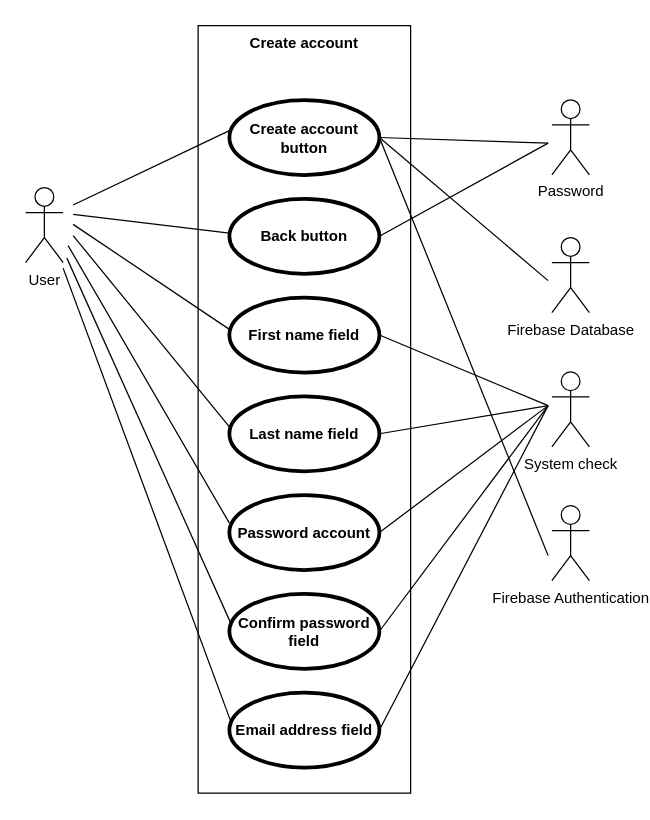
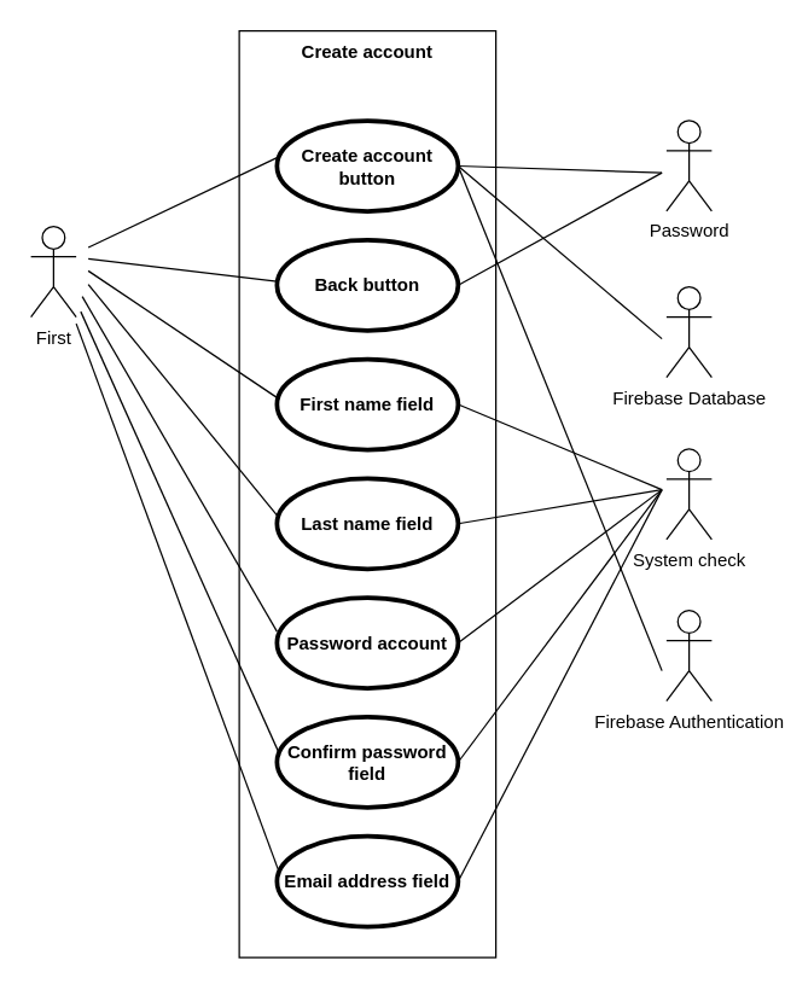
  <mxCell id="0" />
  <mxCell id="1" parent="0" />
- <mxCell id="2" value="User" style="shape=umlActor;verticalLabelPosition=bottom;labelBackgroundColor=#ffffff;verticalAlign=top;html=1;outlineConnect=0;" vertex="1" parent="1"><mxGeometry x="20" y="149.5" width="30" height="60" as="geometry" /></mxCell>
+ <mxCell id="2" value="First" style="shape=umlActor;verticalLabelPosition=bottom;labelBackgroundColor=#ffffff;verticalAlign=top;html=1;outlineConnect=0;" vertex="1" parent="1"><mxGeometry x="20" y="149.5" width="30" height="60" as="geometry" /></mxCell>
  <mxCell id="3" value="Create account" style="shape=rect;html=1;verticalAlign=top;fontStyle=1;whiteSpace=wrap;align=center;" vertex="1" parent="1"><mxGeometry x="158" y="20" width="170" height="614" as="geometry" /></mxCell>
  <mxCell id="4" value="Create account button" style="shape=ellipse;html=1;strokeWidth=3;fontStyle=1;whiteSpace=wrap;align=center;perimeter=ellipsePerimeter;" vertex="1" parent="1"><mxGeometry x="183" y="79.5" width="120" height="60" as="geometry" /></mxCell>
  <mxCell id="5" value="Back button" style="shape=ellipse;html=1;strokeWidth=3;fontStyle=1;whiteSpace=wrap;align=center;perimeter=ellipsePerimeter;" vertex="1" parent="1"><mxGeometry x="183" y="158.5" width="120" height="60" as="geometry" /></mxCell>
  <mxCell id="6" value="First name field" style="shape=ellipse;html=1;strokeWidth=3;fontStyle=1;whiteSpace=wrap;align=center;perimeter=ellipsePerimeter;" vertex="1" parent="1"><mxGeometry x="183" y="237.5" width="120" height="60" as="geometry" /></mxCell>
  <mxCell id="7" value="" style="edgeStyle=none;html=1;endArrow=none;verticalAlign=bottom;entryX=0;entryY=0.5;entryDx=0;entryDy=0;" edge="1" parent="1"><mxGeometry width="160" relative="1" as="geometry"><mxPoint x="58" y="163.5" as="sourcePoint" /><mxPoint x="183" y="104" as="targetPoint" /></mxGeometry></mxCell>
  <mxCell id="8" value="" style="edgeStyle=none;html=1;endArrow=none;verticalAlign=bottom;entryX=0;entryY=0.5;entryDx=0;entryDy=0;" edge="1" parent="1"><mxGeometry width="160" relative="1" as="geometry"><mxPoint x="58" y="171" as="sourcePoint" /><mxPoint x="183" y="186" as="targetPoint" /></mxGeometry></mxCell>
  <mxCell id="9" value="" style="edgeStyle=none;html=1;endArrow=none;verticalAlign=bottom;entryX=0;entryY=0.5;entryDx=0;entryDy=0;" edge="1" parent="1"><mxGeometry width="160" relative="1" as="geometry"><mxPoint x="58" y="179" as="sourcePoint" /><mxPoint x="183" y="263" as="targetPoint" /></mxGeometry></mxCell>
  <mxCell id="10" value="Password" style="shape=umlActor;verticalLabelPosition=bottom;labelBackgroundColor=#ffffff;verticalAlign=top;html=1;outlineConnect=0;" vertex="1" parent="1"><mxGeometry x="441" y="79.3" width="30" height="60" as="geometry" /></mxCell>
  <mxCell id="11" value="Last name field" style="shape=ellipse;html=1;strokeWidth=3;fontStyle=1;whiteSpace=wrap;align=center;perimeter=ellipsePerimeter;" vertex="1" parent="1"><mxGeometry x="183" y="316.5" width="120" height="60" as="geometry" /></mxCell>
  <mxCell id="12" value="Password account" style="shape=ellipse;html=1;strokeWidth=3;fontStyle=1;whiteSpace=wrap;align=center;perimeter=ellipsePerimeter;" vertex="1" parent="1"><mxGeometry x="183" y="395.5" width="120" height="60" as="geometry" /></mxCell>
  <mxCell id="13" value="Confirm password field" style="shape=ellipse;html=1;strokeWidth=3;fontStyle=1;whiteSpace=wrap;align=center;perimeter=ellipsePerimeter;" vertex="1" parent="1"><mxGeometry x="183" y="474.5" width="120" height="60" as="geometry" /></mxCell>
  <mxCell id="14" value="Email address field" style="shape=ellipse;html=1;strokeWidth=3;fontStyle=1;whiteSpace=wrap;align=center;perimeter=ellipsePerimeter;" vertex="1" parent="1"><mxGeometry x="183" y="553.5" width="120" height="60" as="geometry" /></mxCell>
  <mxCell id="15" value="" style="edgeStyle=none;html=1;endArrow=none;verticalAlign=bottom;entryX=0;entryY=0.5;entryDx=0;entryDy=0;" edge="1" parent="1"><mxGeometry width="160" relative="1" as="geometry"><mxPoint x="58" y="188" as="sourcePoint" /><mxPoint x="183" y="341" as="targetPoint" /></mxGeometry></mxCell>
  <mxCell id="16" value="" style="edgeStyle=none;html=1;endArrow=none;verticalAlign=bottom;entryX=0;entryY=0.5;entryDx=0;entryDy=0;" edge="1" parent="1"><mxGeometry width="160" relative="1" as="geometry"><mxPoint x="54" y="196" as="sourcePoint" /><mxPoint x="183" y="418" as="targetPoint" /></mxGeometry></mxCell>
  <mxCell id="17" value="" style="edgeStyle=none;html=1;endArrow=none;verticalAlign=bottom;entryX=0;entryY=0.5;entryDx=0;entryDy=0;" edge="1" parent="1"><mxGeometry width="160" relative="1" as="geometry"><mxPoint x="53" y="206" as="sourcePoint" /><mxPoint x="185" y="500" as="targetPoint" /></mxGeometry></mxCell>
  <mxCell id="18" value="" style="edgeStyle=none;html=1;endArrow=none;verticalAlign=bottom;entryX=0;entryY=0.5;entryDx=0;entryDy=0;" edge="1" parent="1"><mxGeometry width="160" relative="1" as="geometry"><mxPoint x="50" y="214" as="sourcePoint" /><mxPoint x="185" y="579" as="targetPoint" /></mxGeometry></mxCell>
  <mxCell id="19" value="Firebase Authentication" style="shape=umlActor;verticalLabelPosition=bottom;labelBackgroundColor=#ffffff;verticalAlign=top;html=1;outlineConnect=0;" vertex="1" parent="1"><mxGeometry x="441" y="404" width="30" height="60" as="geometry" /></mxCell>
  <mxCell id="20" value="Firebase Database" style="shape=umlActor;verticalLabelPosition=bottom;labelBackgroundColor=#ffffff;verticalAlign=top;html=1;outlineConnect=0;" vertex="1" parent="1"><mxGeometry x="441" y="189.5" width="30" height="60" as="geometry" /></mxCell>
  <mxCell id="21" value="" style="edgeStyle=none;html=1;endArrow=none;verticalAlign=bottom;entryX=1;entryY=0.5;entryDx=0;entryDy=0;" edge="1" parent="1" target="4"><mxGeometry width="160" relative="1" as="geometry"><mxPoint x="438" y="444" as="sourcePoint" /><mxPoint x="538" y="244" as="targetPoint" /></mxGeometry></mxCell>
  <mxCell id="22" value="" style="edgeStyle=none;html=1;endArrow=none;verticalAlign=bottom;exitX=1;exitY=0.5;exitDx=0;exitDy=0;" edge="1" parent="1" source="4"><mxGeometry width="160" relative="1" as="geometry"><mxPoint x="338" y="144" as="sourcePoint" /><mxPoint x="438" y="224" as="targetPoint" /></mxGeometry></mxCell>
  <mxCell id="23" value="" style="edgeStyle=none;html=1;endArrow=none;verticalAlign=bottom;exitX=1;exitY=0.5;exitDx=0;exitDy=0;" edge="1" parent="1" source="4"><mxGeometry width="160" relative="1" as="geometry"><mxPoint x="348" y="144" as="sourcePoint" /><mxPoint x="438" y="114" as="targetPoint" /></mxGeometry></mxCell>
  <mxCell id="24" value="" style="edgeStyle=none;html=1;endArrow=none;verticalAlign=bottom;exitX=1;exitY=0.5;exitDx=0;exitDy=0;" edge="1" parent="1" source="5"><mxGeometry width="160" relative="1" as="geometry"><mxPoint x="448" y="184" as="sourcePoint" /><mxPoint x="438" y="114" as="targetPoint" /></mxGeometry></mxCell>
  <mxCell id="25" value="System check" style="shape=umlActor;verticalLabelPosition=bottom;labelBackgroundColor=#ffffff;verticalAlign=top;html=1;outlineConnect=0;" vertex="1" parent="1"><mxGeometry x="441" y="297" width="30" height="60" as="geometry" /></mxCell>
  <mxCell id="26" value="" style="edgeStyle=none;html=1;endArrow=none;verticalAlign=bottom;exitX=1;exitY=0.5;exitDx=0;exitDy=0;" edge="1" parent="1" source="6"><mxGeometry width="160" relative="1" as="geometry"><mxPoint x="418" y="294" as="sourcePoint" /><mxPoint x="438" y="324" as="targetPoint" /></mxGeometry></mxCell>
  <mxCell id="27" value="" style="edgeStyle=none;html=1;endArrow=none;verticalAlign=bottom;exitX=1;exitY=0.5;exitDx=0;exitDy=0;" edge="1" parent="1" source="11"><mxGeometry width="160" relative="1" as="geometry"><mxPoint x="368" y="364" as="sourcePoint" /><mxPoint x="438" y="324" as="targetPoint" /></mxGeometry></mxCell>
  <mxCell id="28" value="" style="edgeStyle=none;html=1;endArrow=none;verticalAlign=bottom;exitX=1;exitY=0.5;exitDx=0;exitDy=0;" edge="1" parent="1" source="12"><mxGeometry width="160" relative="1" as="geometry"><mxPoint x="348" y="414" as="sourcePoint" /><mxPoint x="438" y="324" as="targetPoint" /></mxGeometry></mxCell>
  <mxCell id="29" value="" style="edgeStyle=none;html=1;endArrow=none;verticalAlign=bottom;exitX=1;exitY=0.5;exitDx=0;exitDy=0;" edge="1" parent="1" source="13"><mxGeometry width="160" relative="1" as="geometry"><mxPoint x="358" y="514" as="sourcePoint" /><mxPoint x="438" y="324" as="targetPoint" /></mxGeometry></mxCell>
  <mxCell id="30" value="" style="edgeStyle=none;html=1;endArrow=none;verticalAlign=bottom;exitX=1;exitY=0.5;exitDx=0;exitDy=0;" edge="1" parent="1" source="14"><mxGeometry width="160" relative="1" as="geometry"><mxPoint x="388" y="494" as="sourcePoint" /><mxPoint x="438" y="324" as="targetPoint" /></mxGeometry></mxCell>
